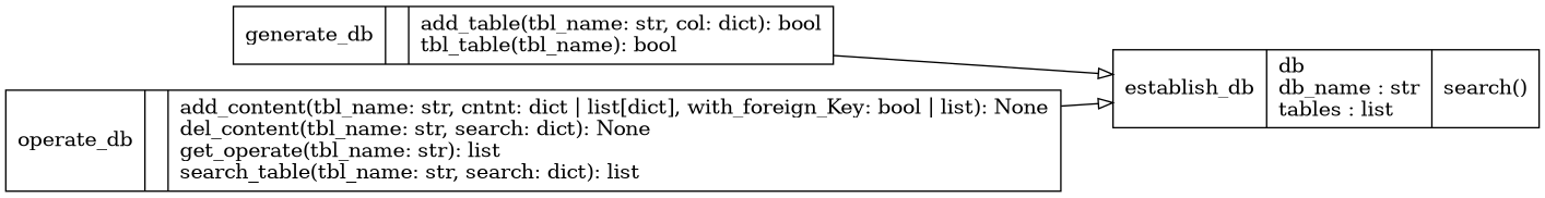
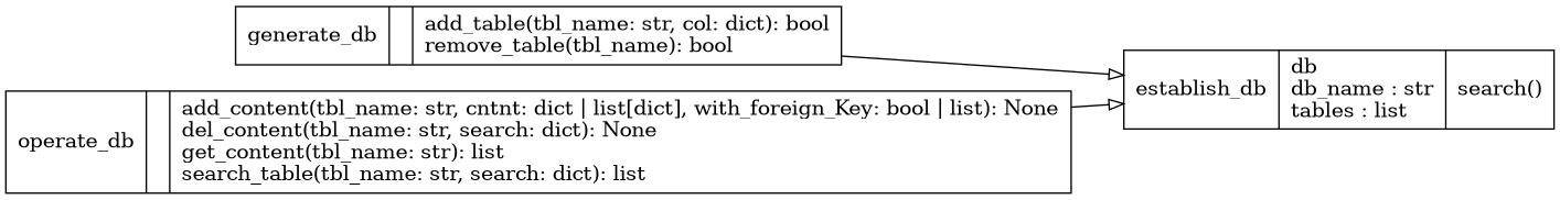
  digraph {
    rankdir=LR
    node [color=black fontcolor=black shape=record style=solid]
    edge [arrowhead=empty arrowtail=none]
    n1 [label=<{establish_db|db<br ALIGN="LEFT"/>db_name : str<br ALIGN="LEFT"/>tables : list<br ALIGN="LEFT"/>|search()<br ALIGN="LEFT"/>}>]
-   n2 [label=<{generate_db|<br ALIGN="LEFT"/>|add_table(tbl_name: str, col: dict): bool<br ALIGN="LEFT"/>tbl_table(tbl_name): bool<br ALIGN="LEFT"/>}>]
-   n3 [label=<{operate_db|<br ALIGN="LEFT"/>|add_content(tbl_name: str, cntnt: dict \| list[dict], with_foreign_Key: bool \| list): None<br ALIGN="LEFT"/>del_content(tbl_name: str, search: dict): None<br ALIGN="LEFT"/>get_operate(tbl_name: str): list<br ALIGN="LEFT"/>search_table(tbl_name: str, search: dict): list<br ALIGN="LEFT"/>}>]
+   n2 [label=<{generate_db|<br ALIGN="LEFT"/>|add_table(tbl_name: str, col: dict): bool<br ALIGN="LEFT"/>remove_table(tbl_name): bool<br ALIGN="LEFT"/>}>]
+   n3 [label=<{operate_db|<br ALIGN="LEFT"/>|add_content(tbl_name: str, cntnt: dict \| list[dict], with_foreign_Key: bool \| list): None<br ALIGN="LEFT"/>del_content(tbl_name: str, search: dict): None<br ALIGN="LEFT"/>get_content(tbl_name: str): list<br ALIGN="LEFT"/>search_table(tbl_name: str, search: dict): list<br ALIGN="LEFT"/>}>]
    n2 -> n1
    n3 -> n1
  }
